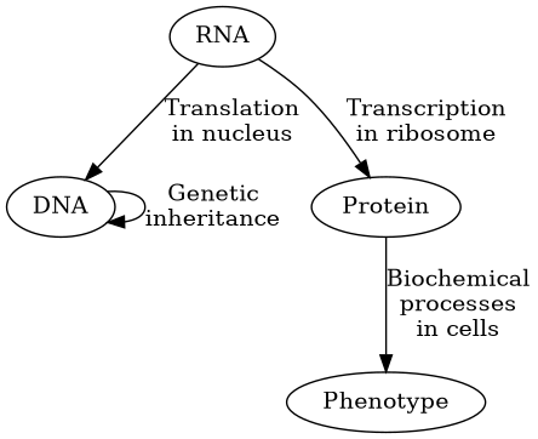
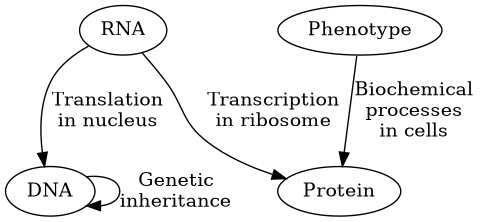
  digraph {
    DNA
    RNA
    Protein
    Phenotype
    DNA -> DNA [label="Genetic\ninheritance"]
    RNA -> DNA [label="Translation\nin nucleus"]
    RNA -> Protein [label="Transcription\nin ribosome"]
-   Protein -> Phenotype [label="Biochemical\nprocesses\nin cells"]
+   Phenotype -> Protein [label="Biochemical\nprocesses\nin cells"]
  }
